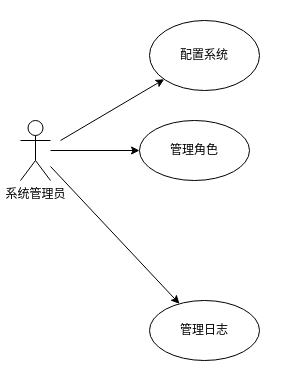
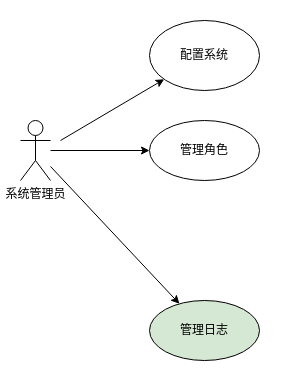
  <mxCell id="0" />
  <mxCell id="1" parent="0" />
  <mxCell id="2" value="系统管理员" style="shape=umlActor;verticalLabelPosition=bottom;verticalAlign=top;html=1;outlineConnect=0;" vertex="1" parent="1"><mxGeometry x="20" y="120" width="30" height="60" as="geometry" /></mxCell>
  <mxCell id="3" value="" style="endArrow=classic;html=1;rounded=0;" edge="1" parent="1" target="4"><mxGeometry width="50" height="50" relative="1" as="geometry"><mxPoint x="60" y="140" as="sourcePoint" /><mxPoint x="110" y="90" as="targetPoint" /></mxGeometry></mxCell>
  <mxCell id="4" value="配置系统" style="ellipse;whiteSpace=wrap;html=1;" vertex="1" parent="1"><mxGeometry x="149" y="20" width="110" height="70" as="geometry" /></mxCell>
  <mxCell id="5" value="" style="endArrow=classic;html=1;rounded=0;" edge="1" parent="1" source="2" target="6"><mxGeometry width="50" height="50" relative="1" as="geometry"><mxPoint x="180" y="170" as="sourcePoint" /><mxPoint x="150" y="140" as="targetPoint" /></mxGeometry></mxCell>
- <mxCell id="6" value="管理角色" style="ellipse;whiteSpace=wrap;html=1;" vertex="1" parent="1"><mxGeometry x="139" y="120" width="110" height="60" as="geometry" /></mxCell>
+ <mxCell id="6" value="管理角色" style="ellipse;whiteSpace=wrap;html=1;" vertex="1" parent="1"><mxGeometry x="149" y="120" width="110" height="60" as="geometry" /></mxCell>
  <mxCell id="7" value="" style="endArrow=classic;html=1;rounded=0;" edge="1" parent="1" source="2" target="8"><mxGeometry width="50" height="50" relative="1" as="geometry"><mxPoint x="180" y="170" as="sourcePoint" /><mxPoint x="150" y="310" as="targetPoint" /></mxGeometry></mxCell>
- <mxCell id="8" value="管理日志" style="ellipse;whiteSpace=wrap;html=1;" vertex="1" parent="1"><mxGeometry x="149" y="300" width="110" height="60" as="geometry" /></mxCell>
+ <mxCell id="8" value="管理日志" style="ellipse;whiteSpace=wrap;html=1;fillColor=#d5e8d4;" vertex="1" parent="1"><mxGeometry x="149" y="300" width="110" height="60" as="geometry" /></mxCell>
